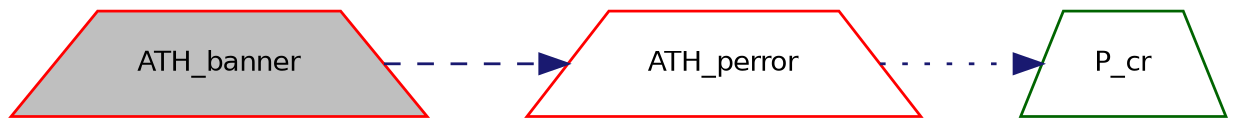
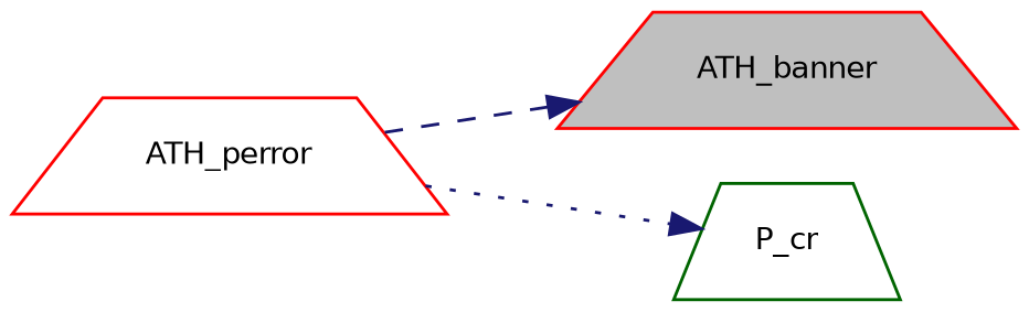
  digraph {
    rankdir=LR
    node [color=red fillcolor=white fontname=Helvetica fontsize=10 shape=trapezium style=filled]
    edge [color=midnightblue fontname=Helvetica fontsize=10 labelfontname=Helvetica labelfontsize=10]
    n1 [fillcolor=grey75 fontcolor=black height=0.2 label=ATH_banner width=0.4]
    n2 [height=0.2 label=ATH_perror width=0.4]
    n3 [color=darkgreen height=0.2 label=P_cr width=0.4]
-   n1 -> n2 [style=dashed]
+   n2 -> n1 [style=dashed]
    n2 -> n3 [style=dotted]
  }
